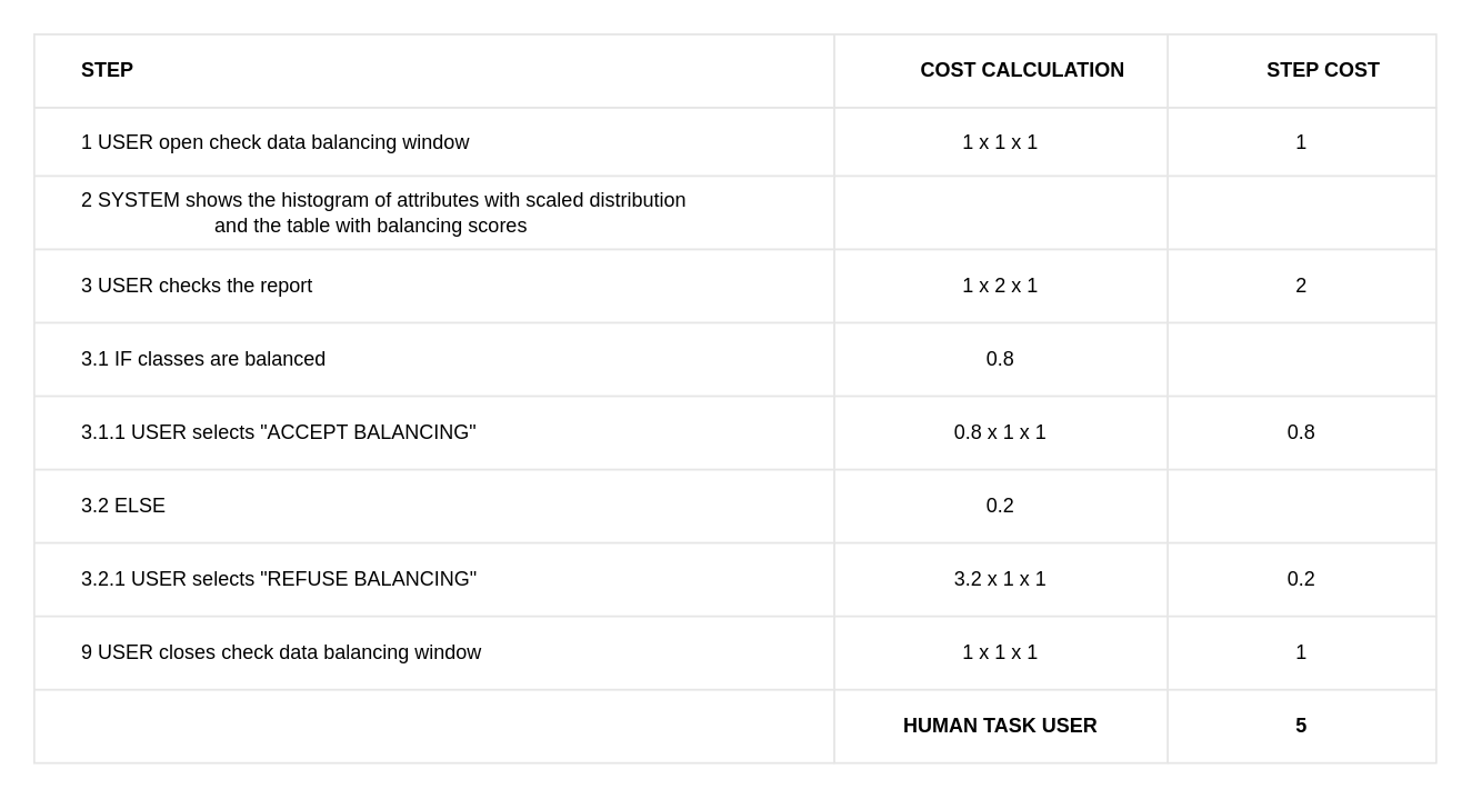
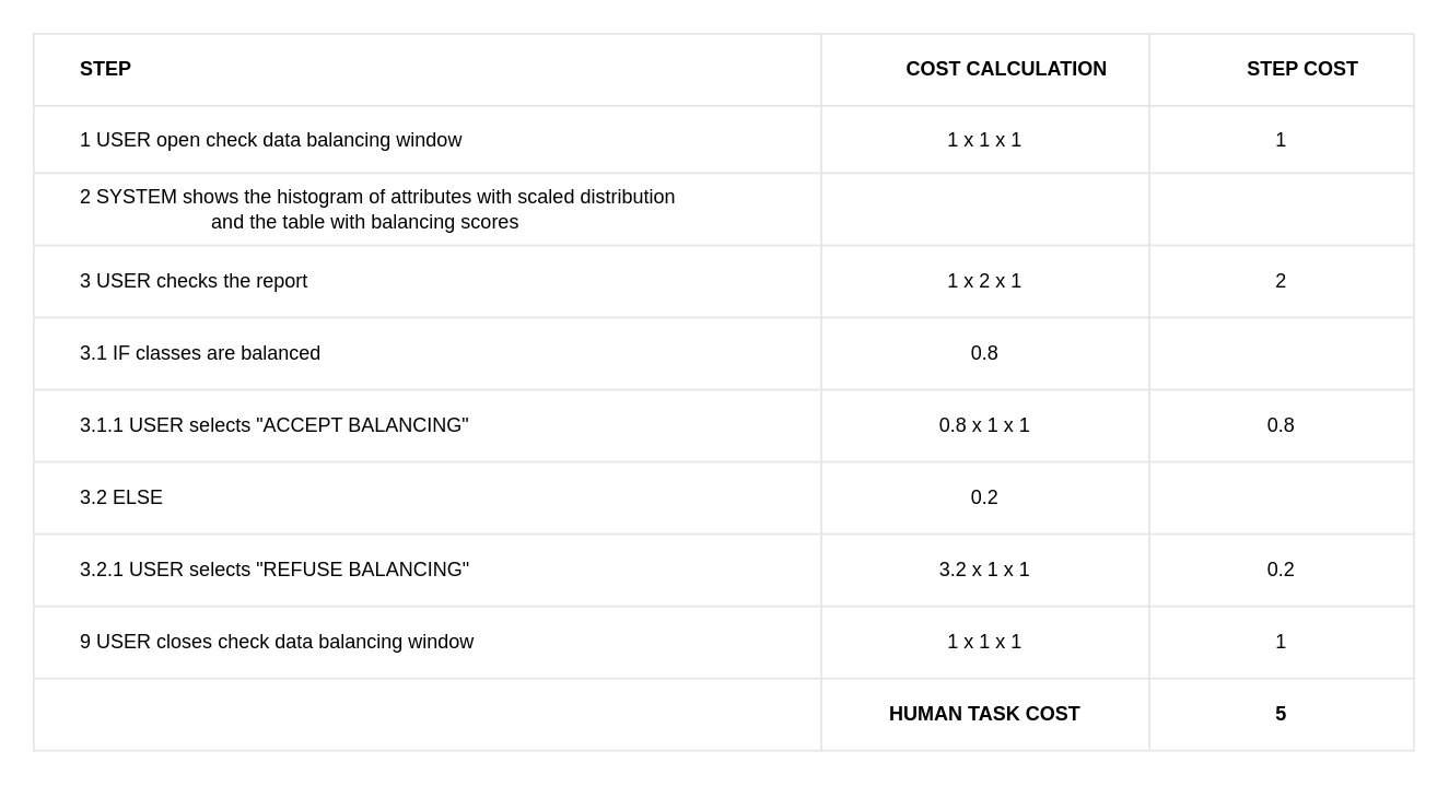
  <mxCell id="0" />
  <mxCell id="1" parent="0" />
  <mxCell id="2" value="" style="childLayout=tableLayout;recursiveResize=0;shadow=0;strokeColor=#E6E6E6;align=center;" parent="1" vertex="1"><mxGeometry x="20" y="20" width="841" height="437" as="geometry" /></mxCell>
  <mxCell id="3" value="" style="shape=tableRow;horizontal=0;startSize=0;swimlaneHead=0;swimlaneBody=0;top=0;left=0;bottom=0;right=0;dropTarget=0;collapsible=0;recursiveResize=0;expand=0;fontStyle=0;fillColor=none;strokeColor=inherit;align=center;" parent="2" vertex="1"><mxGeometry width="841" height="44" as="geometry" /></mxCell>
  <mxCell id="4" value="&lt;span style=&quot;white-space: pre;&quot;&gt;&#09;&lt;/span&gt;STEP" style="connectable=0;recursiveResize=0;strokeColor=inherit;fillColor=none;align=left;whiteSpace=wrap;html=1;fontStyle=1;labelPosition=center;verticalLabelPosition=middle;verticalAlign=middle;" parent="3" vertex="1"><mxGeometry width="480" height="44" as="geometry"><mxRectangle width="480" height="44" as="alternateBounds" /></mxGeometry></mxCell>
  <mxCell id="5" value="&lt;span style=&quot;white-space: pre;&quot;&gt;&#09;&lt;/span&gt;COST CALCULATION" style="connectable=0;recursiveResize=0;strokeColor=inherit;fillColor=none;align=center;whiteSpace=wrap;html=1;fontStyle=1" parent="3" vertex="1"><mxGeometry x="480" width="200" height="44" as="geometry"><mxRectangle width="200" height="44" as="alternateBounds" /></mxGeometry></mxCell>
  <mxCell id="6" value="&lt;span style=&quot;white-space: pre;&quot;&gt;&#09;&lt;/span&gt;STEP COST" style="connectable=0;recursiveResize=0;strokeColor=inherit;fillColor=none;align=center;whiteSpace=wrap;html=1;fontStyle=1" parent="3" vertex="1"><mxGeometry x="680" width="161" height="44" as="geometry"><mxRectangle width="161" height="44" as="alternateBounds" /></mxGeometry></mxCell>
  <mxCell id="7" style="shape=tableRow;horizontal=0;startSize=0;swimlaneHead=0;swimlaneBody=0;top=0;left=0;bottom=0;right=0;dropTarget=0;collapsible=0;recursiveResize=0;expand=0;fontStyle=0;fillColor=none;strokeColor=inherit;align=center;" parent="2" vertex="1"><mxGeometry y="44" width="841" height="41" as="geometry" /></mxCell>
  <mxCell id="8" value="&lt;span style=&quot;white-space: pre;&quot;&gt;&#09;&lt;/span&gt;1 USER open check data balancing window&amp;nbsp;" style="connectable=0;recursiveResize=0;strokeColor=inherit;fillColor=none;align=left;whiteSpace=wrap;html=1;labelPosition=center;verticalLabelPosition=middle;verticalAlign=middle;" parent="7" vertex="1"><mxGeometry width="480" height="41" as="geometry"><mxRectangle width="480" height="41" as="alternateBounds" /></mxGeometry></mxCell>
  <mxCell id="9" value="1 x 1 x 1" style="connectable=0;recursiveResize=0;strokeColor=inherit;fillColor=none;align=center;whiteSpace=wrap;html=1;" parent="7" vertex="1"><mxGeometry x="480" width="200" height="41" as="geometry"><mxRectangle width="200" height="41" as="alternateBounds" /></mxGeometry></mxCell>
  <mxCell id="10" value="1" style="connectable=0;recursiveResize=0;strokeColor=inherit;fillColor=none;align=center;whiteSpace=wrap;html=1;" parent="7" vertex="1"><mxGeometry x="680" width="161" height="41" as="geometry"><mxRectangle width="161" height="41" as="alternateBounds" /></mxGeometry></mxCell>
  <mxCell id="11" style="shape=tableRow;horizontal=0;startSize=0;swimlaneHead=0;swimlaneBody=0;top=0;left=0;bottom=0;right=0;dropTarget=0;collapsible=0;recursiveResize=0;expand=0;fontStyle=0;fillColor=none;strokeColor=inherit;align=center;" parent="2" vertex="1"><mxGeometry y="85" width="841" height="44" as="geometry" /></mxCell>
  <mxCell id="12" value="&lt;span style=&quot;white-space: pre;&quot;&gt;&#09;&lt;/span&gt;2&amp;nbsp;SYSTEM shows the histogram of attributes with scaled distribution &lt;br&gt;&lt;span style=&quot;white-space: pre;&quot;&gt;&#09;&lt;/span&gt;&lt;span style=&quot;white-space: pre;&quot;&gt;&#09;&lt;/span&gt;&lt;span style=&quot;white-space: pre;&quot;&gt;&#09;&lt;/span&gt;&lt;span style=&quot;white-space: pre;&quot;&gt;&#09;&lt;/span&gt;and the table with balancing scores" style="connectable=0;recursiveResize=0;strokeColor=inherit;fillColor=none;align=left;whiteSpace=wrap;html=1;labelPosition=center;verticalLabelPosition=middle;verticalAlign=middle;" parent="11" vertex="1"><mxGeometry width="480" height="44" as="geometry"><mxRectangle width="480" height="44" as="alternateBounds" /></mxGeometry></mxCell>
  <mxCell id="13" value="" style="connectable=0;recursiveResize=0;strokeColor=inherit;fillColor=none;align=center;whiteSpace=wrap;html=1;" parent="11" vertex="1"><mxGeometry x="480" width="200" height="44" as="geometry"><mxRectangle width="200" height="44" as="alternateBounds" /></mxGeometry></mxCell>
  <mxCell id="14" value="" style="connectable=0;recursiveResize=0;strokeColor=inherit;fillColor=none;align=center;whiteSpace=wrap;html=1;" parent="11" vertex="1"><mxGeometry x="680" width="161" height="44" as="geometry"><mxRectangle width="161" height="44" as="alternateBounds" /></mxGeometry></mxCell>
  <mxCell id="15" style="shape=tableRow;horizontal=0;startSize=0;swimlaneHead=0;swimlaneBody=0;top=0;left=0;bottom=0;right=0;dropTarget=0;collapsible=0;recursiveResize=0;expand=0;fontStyle=0;fillColor=none;strokeColor=inherit;align=center;" parent="2" vertex="1"><mxGeometry y="129" width="841" height="44" as="geometry" /></mxCell>
  <mxCell id="16" value="&lt;span style=&quot;white-space: pre;&quot;&gt;&#09;&lt;/span&gt;3&amp;nbsp;USER checks the report" style="connectable=0;recursiveResize=0;strokeColor=inherit;fillColor=none;align=left;whiteSpace=wrap;html=1;labelPosition=center;verticalLabelPosition=middle;verticalAlign=middle;" parent="15" vertex="1"><mxGeometry width="480" height="44" as="geometry"><mxRectangle width="480" height="44" as="alternateBounds" /></mxGeometry></mxCell>
  <mxCell id="17" value="1 x 2 x 1" style="connectable=0;recursiveResize=0;strokeColor=inherit;fillColor=none;align=center;whiteSpace=wrap;html=1;" parent="15" vertex="1"><mxGeometry x="480" width="200" height="44" as="geometry"><mxRectangle width="200" height="44" as="alternateBounds" /></mxGeometry></mxCell>
  <mxCell id="18" value="2" style="connectable=0;recursiveResize=0;strokeColor=inherit;fillColor=none;align=center;whiteSpace=wrap;html=1;" parent="15" vertex="1"><mxGeometry x="680" width="161" height="44" as="geometry"><mxRectangle width="161" height="44" as="alternateBounds" /></mxGeometry></mxCell>
  <mxCell id="19" style="shape=tableRow;horizontal=0;startSize=0;swimlaneHead=0;swimlaneBody=0;top=0;left=0;bottom=0;right=0;dropTarget=0;collapsible=0;recursiveResize=0;expand=0;fontStyle=0;fillColor=none;strokeColor=inherit;align=center;" parent="2" vertex="1"><mxGeometry y="173" width="841" height="44" as="geometry" /></mxCell>
  <mxCell id="20" value="&lt;span style=&quot;white-space: pre;&quot;&gt;&#09;&lt;/span&gt;3.1&amp;nbsp;IF classes are balanced" style="connectable=0;recursiveResize=0;strokeColor=inherit;fillColor=none;align=left;whiteSpace=wrap;html=1;labelPosition=center;verticalLabelPosition=middle;verticalAlign=middle;" parent="19" vertex="1"><mxGeometry width="480" height="44" as="geometry"><mxRectangle width="480" height="44" as="alternateBounds" /></mxGeometry></mxCell>
  <mxCell id="21" value="0.8" style="connectable=0;recursiveResize=0;strokeColor=inherit;fillColor=none;align=center;whiteSpace=wrap;html=1;" parent="19" vertex="1"><mxGeometry x="480" width="200" height="44" as="geometry"><mxRectangle width="200" height="44" as="alternateBounds" /></mxGeometry></mxCell>
  <mxCell id="22" value="" style="connectable=0;recursiveResize=0;strokeColor=inherit;fillColor=none;align=center;whiteSpace=wrap;html=1;" parent="19" vertex="1"><mxGeometry x="680" width="161" height="44" as="geometry"><mxRectangle width="161" height="44" as="alternateBounds" /></mxGeometry></mxCell>
  <mxCell id="23" style="shape=tableRow;horizontal=0;startSize=0;swimlaneHead=0;swimlaneBody=0;top=0;left=0;bottom=0;right=0;dropTarget=0;collapsible=0;recursiveResize=0;expand=0;fontStyle=0;fillColor=none;strokeColor=inherit;align=center;" parent="2" vertex="1"><mxGeometry y="217" width="841" height="44" as="geometry" /></mxCell>
  <mxCell id="24" value="&lt;span style=&quot;white-space: pre;&quot;&gt;&#09;&lt;/span&gt;3.1.1 USER selects &quot;ACCEPT BALANCING&quot;" style="connectable=0;recursiveResize=0;strokeColor=inherit;fillColor=none;align=left;whiteSpace=wrap;html=1;labelPosition=center;verticalLabelPosition=middle;verticalAlign=middle;" parent="23" vertex="1"><mxGeometry width="480" height="44" as="geometry"><mxRectangle width="480" height="44" as="alternateBounds" /></mxGeometry></mxCell>
  <mxCell id="25" value="0.8 x 1 x 1" style="connectable=0;recursiveResize=0;strokeColor=inherit;fillColor=none;align=center;whiteSpace=wrap;html=1;" parent="23" vertex="1"><mxGeometry x="480" width="200" height="44" as="geometry"><mxRectangle width="200" height="44" as="alternateBounds" /></mxGeometry></mxCell>
  <mxCell id="26" value="0.8" style="connectable=0;recursiveResize=0;strokeColor=inherit;fillColor=none;align=center;whiteSpace=wrap;html=1;" parent="23" vertex="1"><mxGeometry x="680" width="161" height="44" as="geometry"><mxRectangle width="161" height="44" as="alternateBounds" /></mxGeometry></mxCell>
  <mxCell id="27" style="shape=tableRow;horizontal=0;startSize=0;swimlaneHead=0;swimlaneBody=0;top=0;left=0;bottom=0;right=0;dropTarget=0;collapsible=0;recursiveResize=0;expand=0;fontStyle=0;fillColor=none;strokeColor=inherit;align=center;" parent="2" vertex="1"><mxGeometry y="261" width="841" height="44" as="geometry" /></mxCell>
  <mxCell id="28" value="&lt;span style=&quot;white-space: pre;&quot;&gt;&#09;&lt;/span&gt;3.2 ELSE" style="connectable=0;recursiveResize=0;strokeColor=inherit;fillColor=none;align=left;whiteSpace=wrap;html=1;labelPosition=center;verticalLabelPosition=middle;verticalAlign=middle;" parent="27" vertex="1"><mxGeometry width="480" height="44" as="geometry"><mxRectangle width="480" height="44" as="alternateBounds" /></mxGeometry></mxCell>
  <mxCell id="29" value="0.2" style="connectable=0;recursiveResize=0;strokeColor=inherit;fillColor=none;align=center;whiteSpace=wrap;html=1;" parent="27" vertex="1"><mxGeometry x="480" width="200" height="44" as="geometry"><mxRectangle width="200" height="44" as="alternateBounds" /></mxGeometry></mxCell>
  <mxCell id="30" value="" style="connectable=0;recursiveResize=0;strokeColor=inherit;fillColor=none;align=center;whiteSpace=wrap;html=1;" parent="27" vertex="1"><mxGeometry x="680" width="161" height="44" as="geometry"><mxRectangle width="161" height="44" as="alternateBounds" /></mxGeometry></mxCell>
  <mxCell id="31" style="shape=tableRow;horizontal=0;startSize=0;swimlaneHead=0;swimlaneBody=0;top=0;left=0;bottom=0;right=0;dropTarget=0;collapsible=0;recursiveResize=0;expand=0;fontStyle=0;fillColor=none;strokeColor=inherit;align=center;" parent="2" vertex="1"><mxGeometry y="305" width="841" height="44" as="geometry" /></mxCell>
  <mxCell id="32" value="&#09;&lt;span style=&quot;white-space: pre;&quot;&gt;&#09;&lt;/span&gt;3.2.1 USER selects &quot;REFUSE BALANCING&quot;" style="connectable=0;recursiveResize=0;strokeColor=inherit;fillColor=none;align=left;whiteSpace=wrap;html=1;labelPosition=center;verticalLabelPosition=middle;verticalAlign=middle;" parent="31" vertex="1"><mxGeometry width="480" height="44" as="geometry"><mxRectangle width="480" height="44" as="alternateBounds" /></mxGeometry></mxCell>
  <mxCell id="33" value="&lt;span style=&quot;&quot;&gt;&lt;span style=&quot;white-space: pre;&quot;&gt;3.2&lt;/span&gt;&lt;/span&gt;&amp;nbsp;x 1 x 1" style="connectable=0;recursiveResize=0;strokeColor=inherit;fillColor=none;align=center;whiteSpace=wrap;html=1;" parent="31" vertex="1"><mxGeometry x="480" width="200" height="44" as="geometry"><mxRectangle width="200" height="44" as="alternateBounds" /></mxGeometry></mxCell>
  <mxCell id="34" value="0.2" style="connectable=0;recursiveResize=0;strokeColor=inherit;fillColor=none;align=center;whiteSpace=wrap;html=1;" parent="31" vertex="1"><mxGeometry x="680" width="161" height="44" as="geometry"><mxRectangle width="161" height="44" as="alternateBounds" /></mxGeometry></mxCell>
  <mxCell id="35" style="shape=tableRow;horizontal=0;startSize=0;swimlaneHead=0;swimlaneBody=0;top=0;left=0;bottom=0;right=0;dropTarget=0;collapsible=0;recursiveResize=0;expand=0;fontStyle=0;fillColor=none;strokeColor=inherit;align=center;" parent="2" vertex="1"><mxGeometry y="349" width="841" height="44" as="geometry" /></mxCell>
  <mxCell id="36" value="&lt;span style=&quot;white-space: pre;&quot;&gt;&#09;&lt;/span&gt;9&amp;nbsp;USER closes check data balancing&amp;nbsp;window&amp;nbsp;" style="connectable=0;recursiveResize=0;strokeColor=inherit;fillColor=none;align=left;whiteSpace=wrap;html=1;labelPosition=center;verticalLabelPosition=middle;verticalAlign=middle;" parent="35" vertex="1"><mxGeometry width="480" height="44" as="geometry"><mxRectangle width="480" height="44" as="alternateBounds" /></mxGeometry></mxCell>
  <mxCell id="37" value="1 x 1 x 1" style="connectable=0;recursiveResize=0;strokeColor=inherit;fillColor=none;align=center;whiteSpace=wrap;html=1;" parent="35" vertex="1"><mxGeometry x="480" width="200" height="44" as="geometry"><mxRectangle width="200" height="44" as="alternateBounds" /></mxGeometry></mxCell>
  <mxCell id="38" value="1" style="connectable=0;recursiveResize=0;strokeColor=inherit;fillColor=none;align=center;whiteSpace=wrap;html=1;" parent="35" vertex="1"><mxGeometry x="680" width="161" height="44" as="geometry"><mxRectangle width="161" height="44" as="alternateBounds" /></mxGeometry></mxCell>
  <mxCell id="39" style="shape=tableRow;horizontal=0;startSize=0;swimlaneHead=0;swimlaneBody=0;top=0;left=0;bottom=0;right=0;dropTarget=0;collapsible=0;recursiveResize=0;expand=0;fontStyle=0;fillColor=none;strokeColor=inherit;align=center;" parent="2" vertex="1"><mxGeometry y="393" width="841" height="44" as="geometry" /></mxCell>
  <mxCell id="40" style="connectable=0;recursiveResize=0;strokeColor=inherit;fillColor=none;align=left;whiteSpace=wrap;html=1;labelPosition=center;verticalLabelPosition=middle;verticalAlign=middle;" parent="39" vertex="1"><mxGeometry width="480" height="44" as="geometry"><mxRectangle width="480" height="44" as="alternateBounds" /></mxGeometry></mxCell>
- <mxCell id="41" value="&lt;span style=&quot;font-weight: 700;&quot;&gt;HUMAN TASK USER&lt;/span&gt;" style="connectable=0;recursiveResize=0;strokeColor=inherit;fillColor=none;align=center;whiteSpace=wrap;html=1;" parent="39" vertex="1"><mxGeometry x="480" width="200" height="44" as="geometry"><mxRectangle width="200" height="44" as="alternateBounds" /></mxGeometry></mxCell>
+ <mxCell id="41" value="&lt;span style=&quot;font-weight: 700;&quot;&gt;HUMAN TASK COST&lt;/span&gt;" style="connectable=0;recursiveResize=0;strokeColor=inherit;fillColor=none;align=center;whiteSpace=wrap;html=1;" parent="39" vertex="1"><mxGeometry x="480" width="200" height="44" as="geometry"><mxRectangle width="200" height="44" as="alternateBounds" /></mxGeometry></mxCell>
  <mxCell id="42" value="5" style="connectable=0;recursiveResize=0;strokeColor=inherit;fillColor=none;align=center;whiteSpace=wrap;html=1;fontStyle=1" parent="39" vertex="1"><mxGeometry x="680" width="161" height="44" as="geometry"><mxRectangle width="161" height="44" as="alternateBounds" /></mxGeometry></mxCell>
